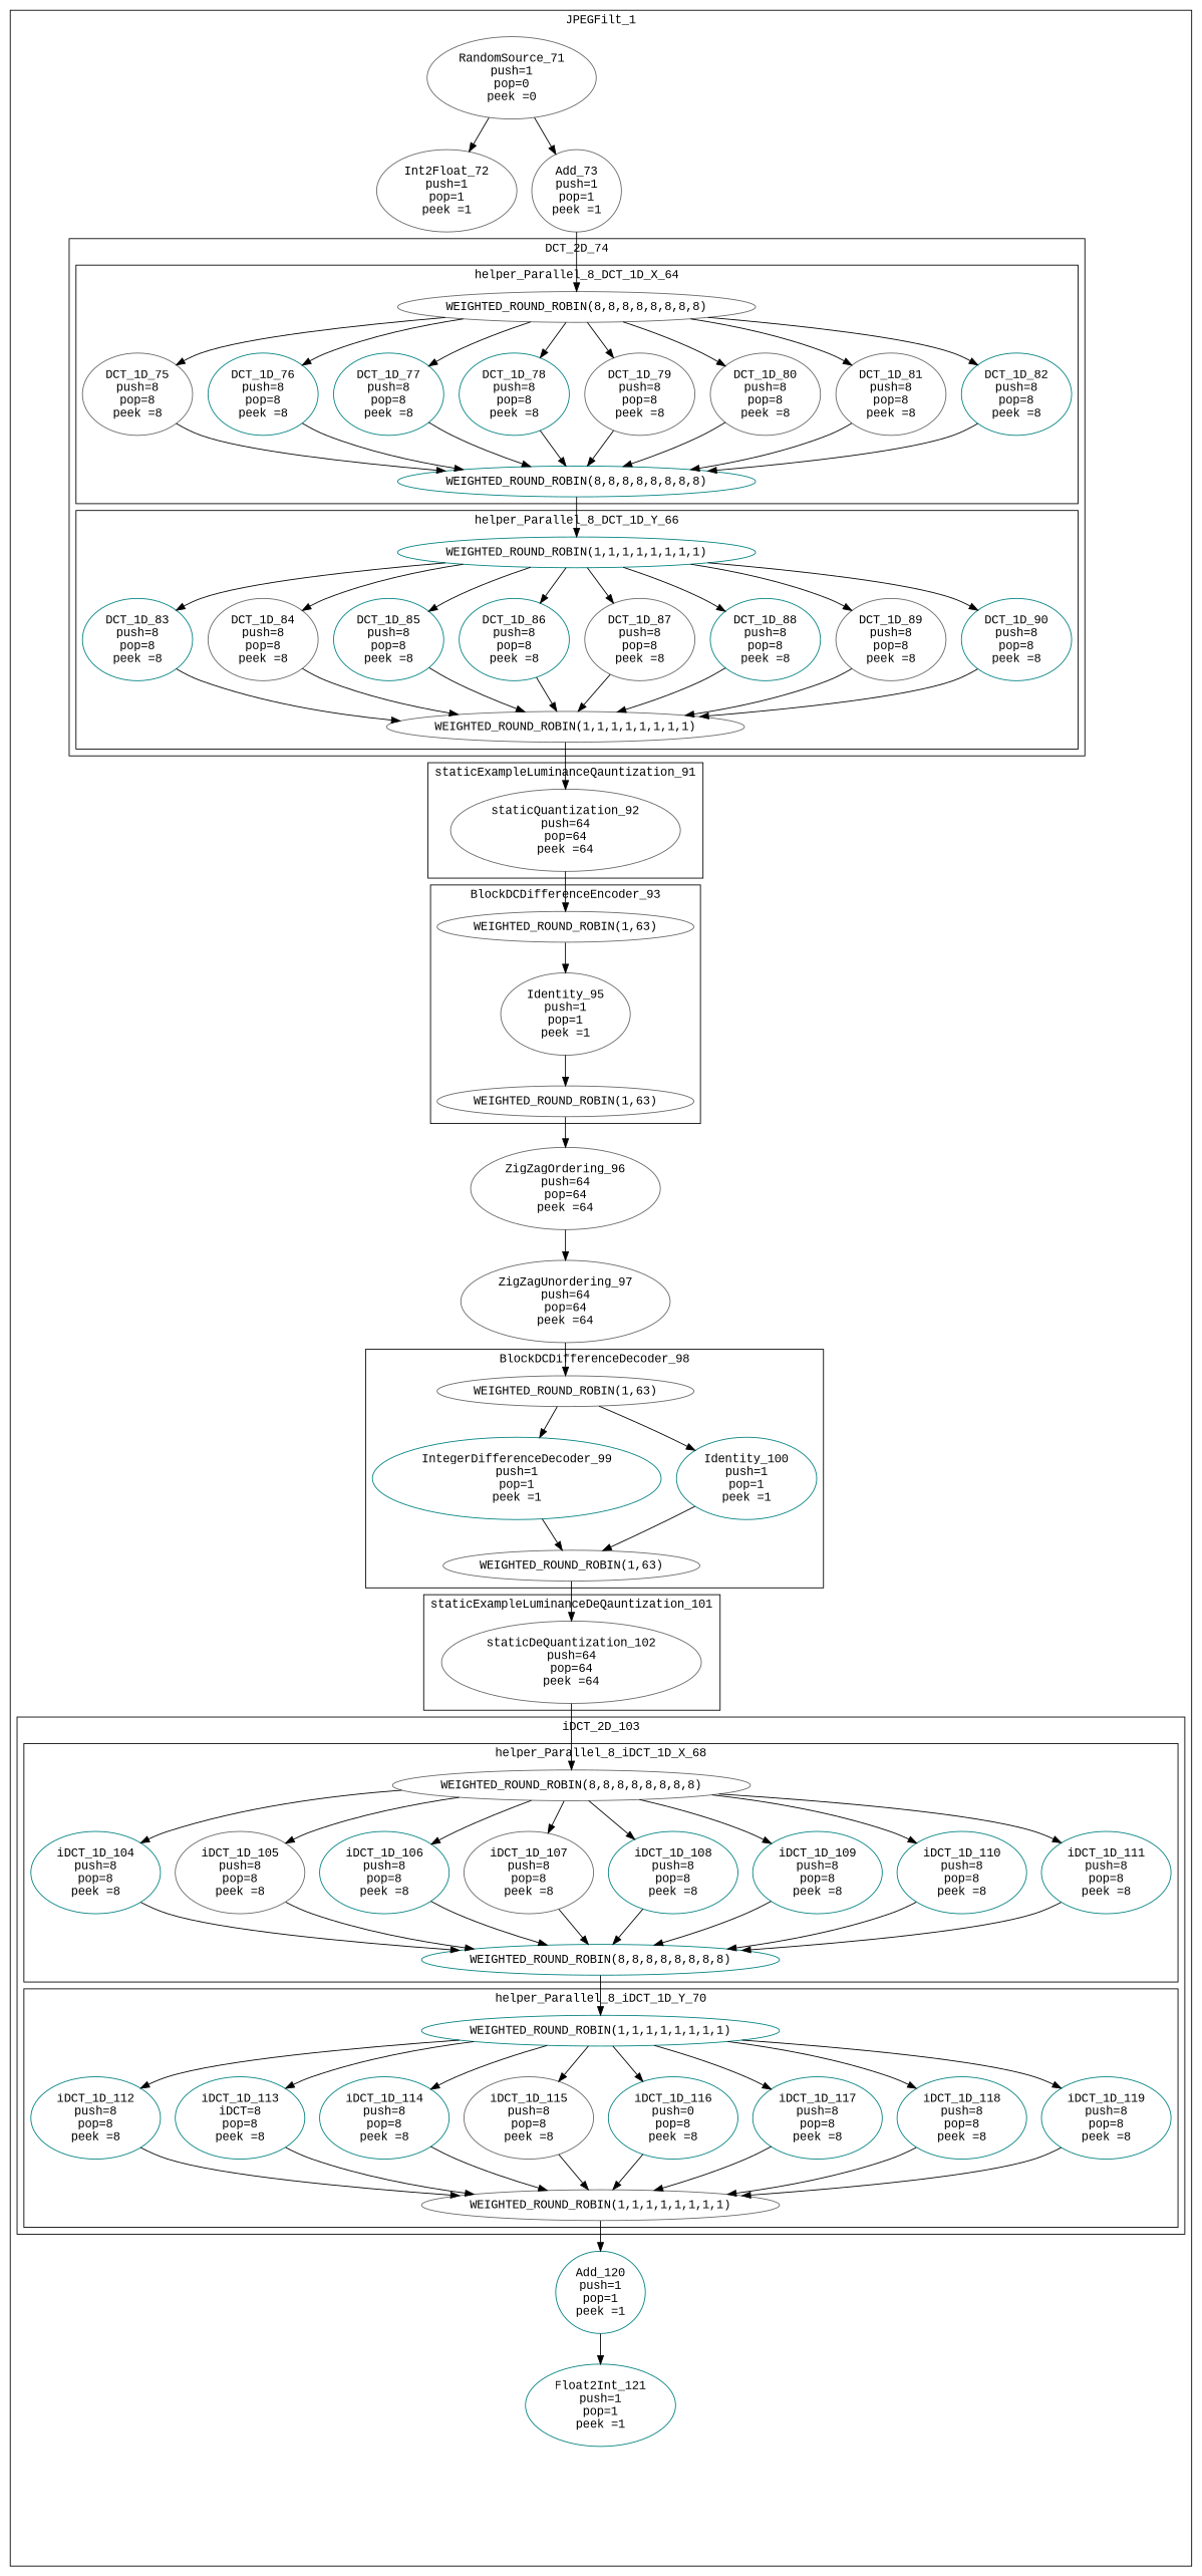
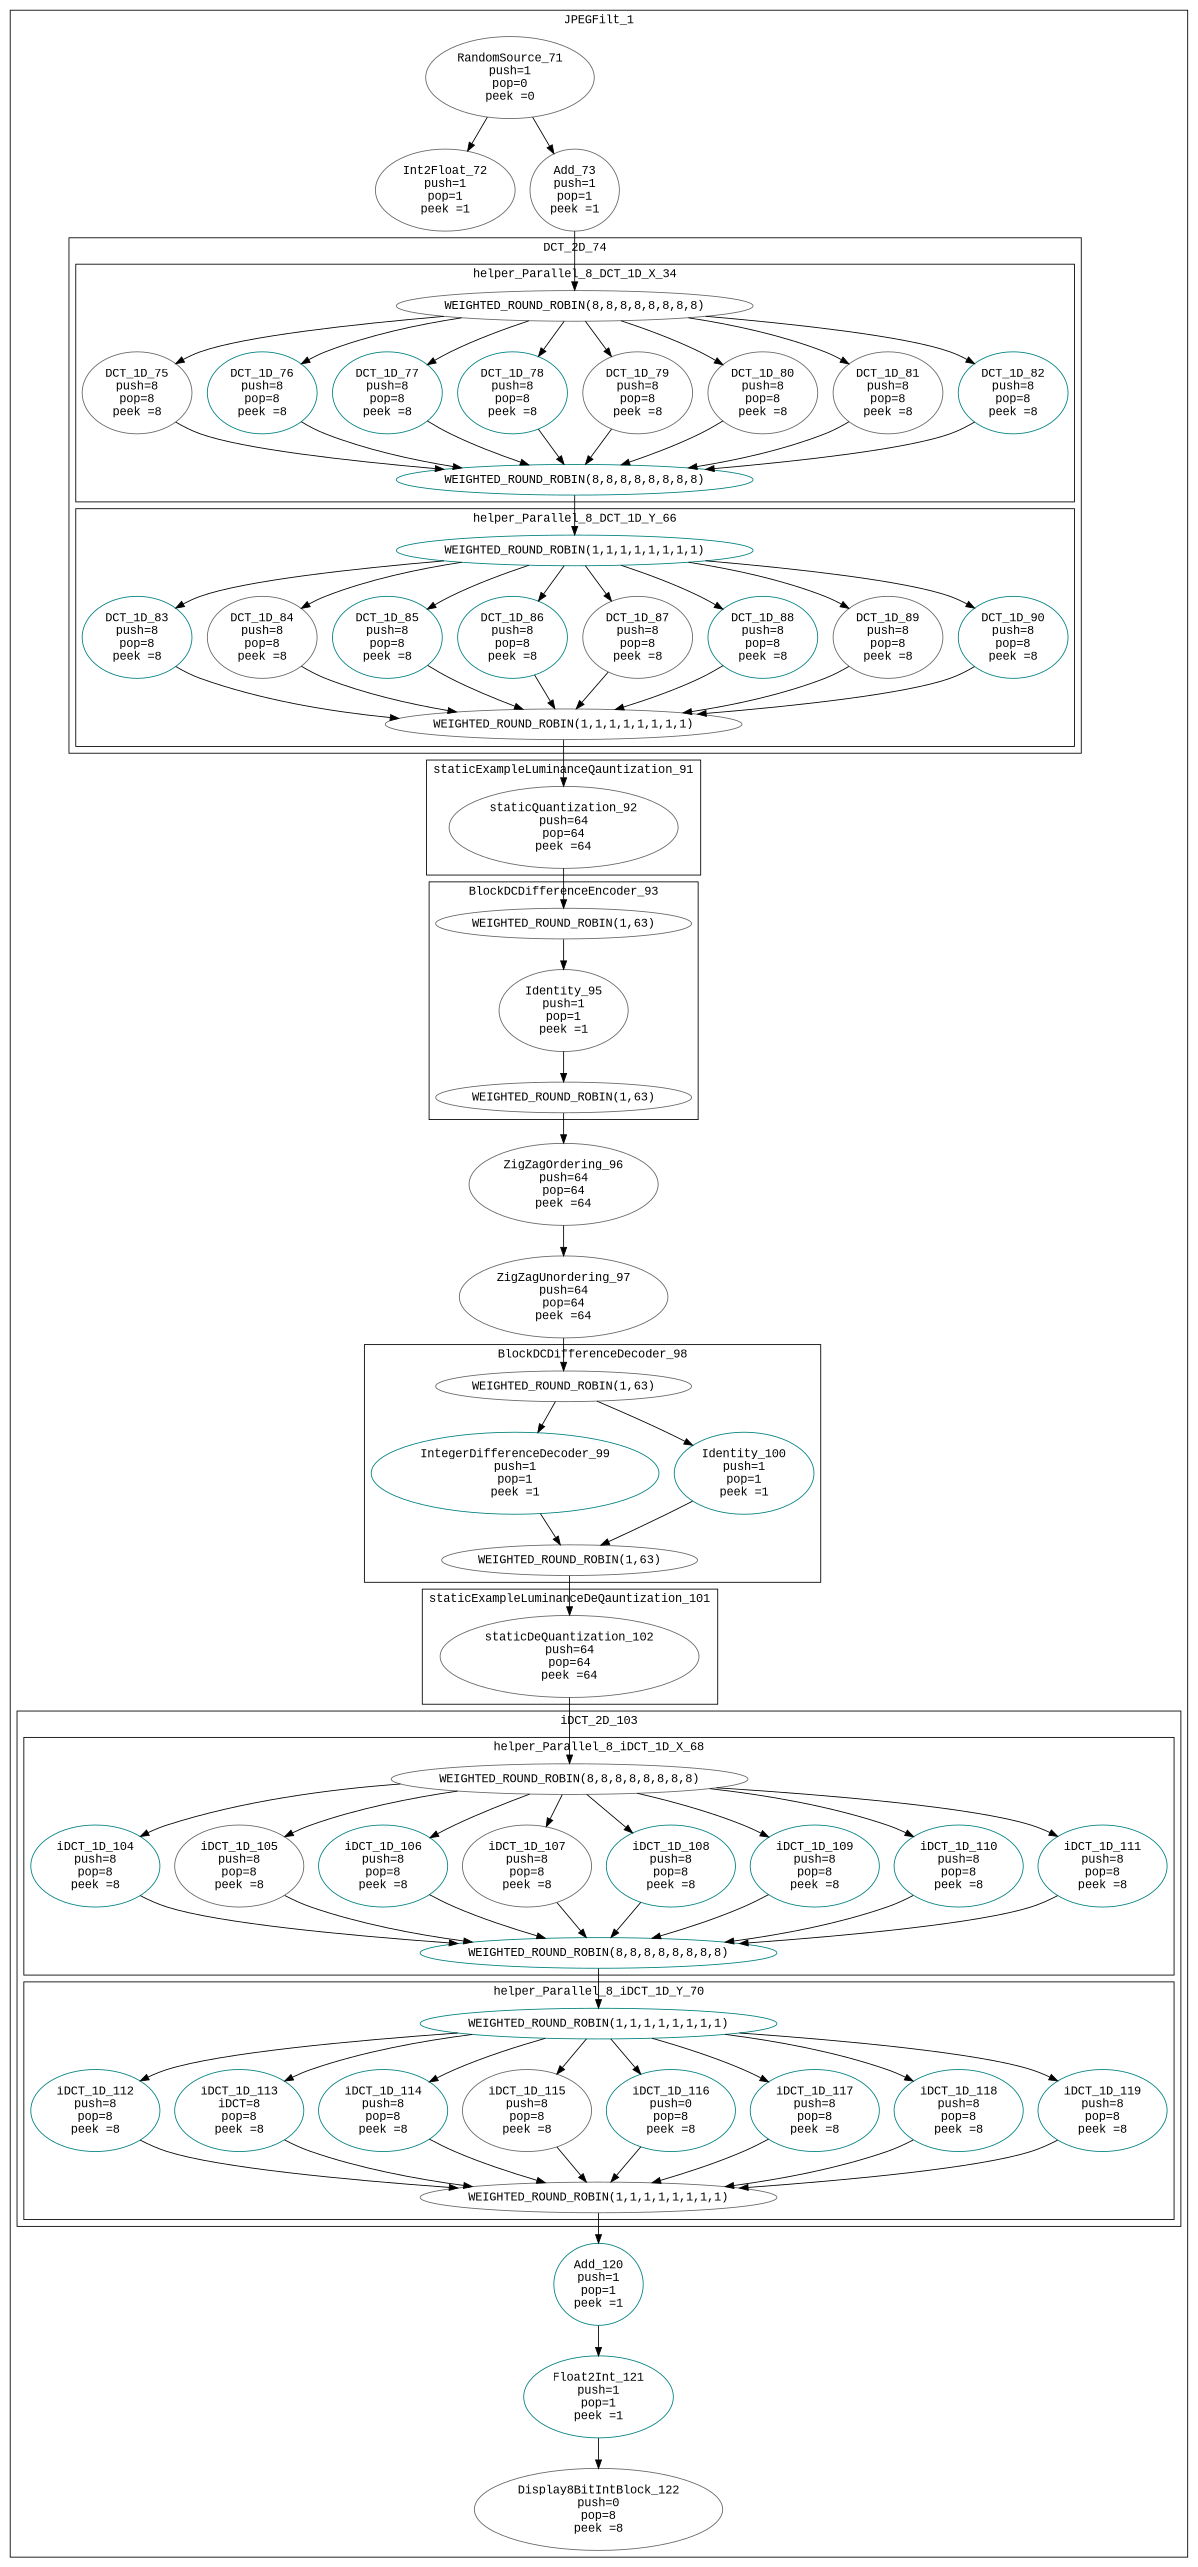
  digraph {
    fontname="Liberation Mono"
    node [color=teal fontname="Liberation Mono"]
    edge [fontname="Liberation Mono"]
    n1 [color=gray40 label="WEIGHTED_ROUND_ROBIN(8,8,8,8,8,8,8,8)"]
    n2 [color=gray40 label="DCT_1D_75\npush=8\npop=8\npeek =8"]
    n3 [label="DCT_1D_76\npush=8\npop=8\npeek =8"]
    n4 [label="DCT_1D_77\npush=8\npop=8\npeek =8"]
    n5 [label="DCT_1D_78\npush=8\npop=8\npeek =8"]
    n6 [color=gray40 label="DCT_1D_79\npush=8\npop=8\npeek =8"]
    n7 [color=gray40 label="DCT_1D_80\npush=8\npop=8\npeek =8"]
    n8 [color=gray40 label="DCT_1D_81\npush=8\npop=8\npeek =8"]
    n9 [label="DCT_1D_82\npush=8\npop=8\npeek =8"]
    n10 [label="WEIGHTED_ROUND_ROBIN(8,8,8,8,8,8,8,8)"]
    n11 [label="WEIGHTED_ROUND_ROBIN(1,1,1,1,1,1,1,1)"]
    n12 [label="DCT_1D_83\npush=8\npop=8\npeek =8"]
    n13 [color=gray40 label="DCT_1D_84\npush=8\npop=8\npeek =8"]
    n14 [label="DCT_1D_85\npush=8\npop=8\npeek =8"]
    n15 [label="DCT_1D_86\npush=8\npop=8\npeek =8"]
    n16 [color=gray40 label="DCT_1D_87\npush=8\npop=8\npeek =8"]
    n17 [label="DCT_1D_88\npush=8\npop=8\npeek =8"]
    n18 [color=gray40 label="DCT_1D_89\npush=8\npop=8\npeek =8"]
    n19 [label="DCT_1D_90\npush=8\npop=8\npeek =8"]
    n20 [color=gray40 label="WEIGHTED_ROUND_ROBIN(1,1,1,1,1,1,1,1)"]
    n21 [color=gray40 label="staticQuantization_92\npush=64\npop=64\npeek =64"]
    n22 [color=gray40 label="WEIGHTED_ROUND_ROBIN(1,63)"]
    n23 [color=gray40 label="Identity_95\npush=1\npop=1\npeek =1"]
    n24 [color=gray40 label="WEIGHTED_ROUND_ROBIN(1,63)"]
    n25 [color=gray40 label="WEIGHTED_ROUND_ROBIN(1,63)"]
    n26 [label="IntegerDifferenceDecoder_99\npush=1\npop=1\npeek =1"]
    n27 [label="Identity_100\npush=1\npop=1\npeek =1"]
    n28 [color=gray40 label="WEIGHTED_ROUND_ROBIN(1,63)"]
    n29 [color=gray40 label="staticDeQuantization_102\npush=64\npop=64\npeek =64"]
    n30 [color=gray40 label="WEIGHTED_ROUND_ROBIN(8,8,8,8,8,8,8,8)"]
    n31 [label="iDCT_1D_104\npush=8\npop=8\npeek =8"]
    n32 [color=gray40 label="iDCT_1D_105\npush=8\npop=8\npeek =8"]
    n33 [label="iDCT_1D_106\npush=8\npop=8\npeek =8"]
    n34 [color=gray40 label="iDCT_1D_107\npush=8\npop=8\npeek =8"]
    n35 [label="iDCT_1D_108\npush=8\npop=8\npeek =8"]
    n36 [label="iDCT_1D_109\npush=8\npop=8\npeek =8"]
    n37 [label="iDCT_1D_110\npush=8\npop=8\npeek =8"]
    n38 [label="iDCT_1D_111\npush=8\npop=8\npeek =8"]
    n39 [label="WEIGHTED_ROUND_ROBIN(8,8,8,8,8,8,8,8)"]
    n40 [label="WEIGHTED_ROUND_ROBIN(1,1,1,1,1,1,1,1)"]
    n41 [label="iDCT_1D_112\npush=8\npop=8\npeek =8"]
    n42 [label="iDCT_1D_113\niDCT=8\npop=8\npeek =8"]
    n43 [label="iDCT_1D_114\npush=8\npop=8\npeek =8"]
    n44 [color=gray40 label="iDCT_1D_115\npush=8\npop=8\npeek =8"]
    n45 [label="iDCT_1D_116\npush=0\npop=8\npeek =8"]
    n46 [label="iDCT_1D_117\npush=8\npop=8\npeek =8"]
    n47 [label="iDCT_1D_118\npush=8\npop=8\npeek =8"]
    n48 [label="iDCT_1D_119\npush=8\npop=8\npeek =8"]
    n49 [color=gray40 label="WEIGHTED_ROUND_ROBIN(1,1,1,1,1,1,1,1)"]
    n50 [color=gray40 label="RandomSource_71\npush=1\npop=0\npeek =0"]
    n51 [color=gray40 label="Int2Float_72\npush=1\npop=1\npeek =1"]
    n52 [color=gray40 label="Add_73\npush=1\npop=1\npeek =1"]
    n53 [color=gray40 label="ZigZagOrdering_96\npush=64\npop=64\npeek =64"]
    n54 [color=gray40 label="ZigZagUnordering_97\npush=64\npop=64\npeek =64"]
    n55 [label="Add_120\npush=1\npop=1\npeek =1"]
    n56 [label="Float2Int_121\npush=1\npop=1\npeek =1"]
+   n57 [color=gray40 label="Display8BitIntBlock_122\npush=0\npop=8\npeek =8"]
    subgraph cluster_1 {
      label=JPEGFilt_1
      n50
      n51
      n52
      n53
      n54
      n55
      n56
+     n57
      subgraph cluster_2 {
        label=DCT_2D_74
        subgraph cluster_3 {
-         label=helper_Parallel_8_DCT_1D_X_64
+         label=helper_Parallel_8_DCT_1D_X_34
          n1
          n2
          n3
          n4
          n5
          n6
          n7
          n8
          n9
          n10
        }
        subgraph cluster_4 {
          label=helper_Parallel_8_DCT_1D_Y_66
          n11
          n12
          n13
          n14
          n15
          n16
          n17
          n18
          n19
          n20
        }
      }
      subgraph cluster_5 {
        label=staticExampleLuminanceQauntization_91
        n21
      }
      subgraph cluster_6 {
        label=BlockDCDifferenceEncoder_93
        n22
        n23
        n24
      }
      subgraph cluster_7 {
        label=BlockDCDifferenceDecoder_98
        n25
        n26
        n27
        n28
      }
      subgraph cluster_8 {
        label=staticExampleLuminanceDeQauntization_101
        n29
      }
      subgraph cluster_9 {
        label=iDCT_2D_103
        subgraph cluster_10 {
          label=helper_Parallel_8_iDCT_1D_X_68
          n30
          n31
          n32
          n33
          n34
          n35
          n36
          n37
          n38
          n39
        }
        subgraph cluster_11 {
          label=helper_Parallel_8_iDCT_1D_Y_70
          n40
          n41
          n42
          n43
          n44
          n45
          n46
          n47
          n48
          n49
        }
      }
    }
    n1 -> n2
    n1 -> n3
    n1 -> n4
    n1 -> n5
    n1 -> n6
    n1 -> n7
    n1 -> n8
    n1 -> n9
    n2 -> n10
    n3 -> n10
    n4 -> n10
    n5 -> n10
    n6 -> n10
    n7 -> n10
    n8 -> n10
    n9 -> n10
    n10 -> n11
    n11 -> n12
    n11 -> n13
    n11 -> n14
    n11 -> n15
    n11 -> n16
    n11 -> n17
    n11 -> n18
    n11 -> n19
    n12 -> n20
    n13 -> n20
    n14 -> n20
    n15 -> n20
    n16 -> n20
    n17 -> n20
    n18 -> n20
    n19 -> n20
    n20 -> n21
    n21 -> n22
    n22 -> n23
    n23 -> n24
    n24 -> n53
    n25 -> n26
    n25 -> n27
    n26 -> n28
    n27 -> n28
    n28 -> n29
    n29 -> n30
    n30 -> n31
    n30 -> n32
    n30 -> n33
    n30 -> n34
    n30 -> n35
    n30 -> n36
    n30 -> n37
    n30 -> n38
    n31 -> n39
    n32 -> n39
    n33 -> n39
    n34 -> n39
    n35 -> n39
    n36 -> n39
    n37 -> n39
    n38 -> n39
    n39 -> n40
    n40 -> n41
    n40 -> n42
    n40 -> n43
    n40 -> n44
    n40 -> n45
    n40 -> n46
    n40 -> n47
    n40 -> n48
    n41 -> n49
    n42 -> n49
    n43 -> n49
    n44 -> n49
    n45 -> n49
    n46 -> n49
    n47 -> n49
    n48 -> n49
    n49 -> n55
    n50 -> n51
    n50 -> n52
    n52 -> n1
    n53 -> n54
    n54 -> n25
    n55 -> n56
+   n56 -> n57
  }
